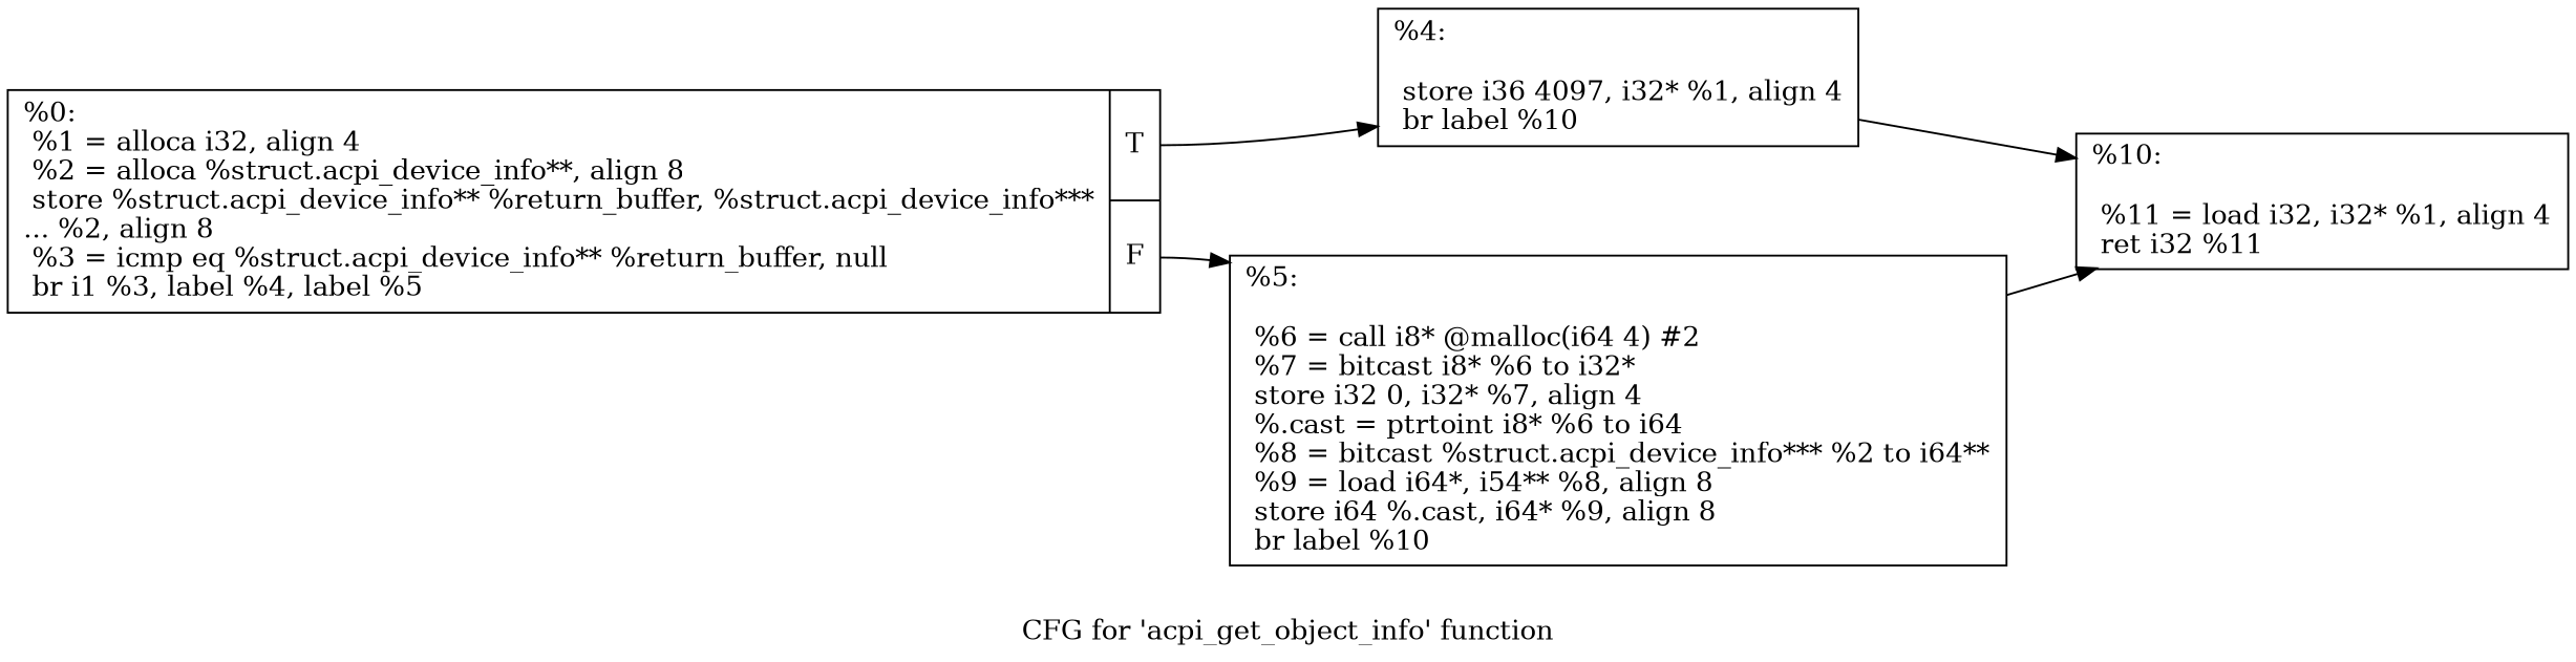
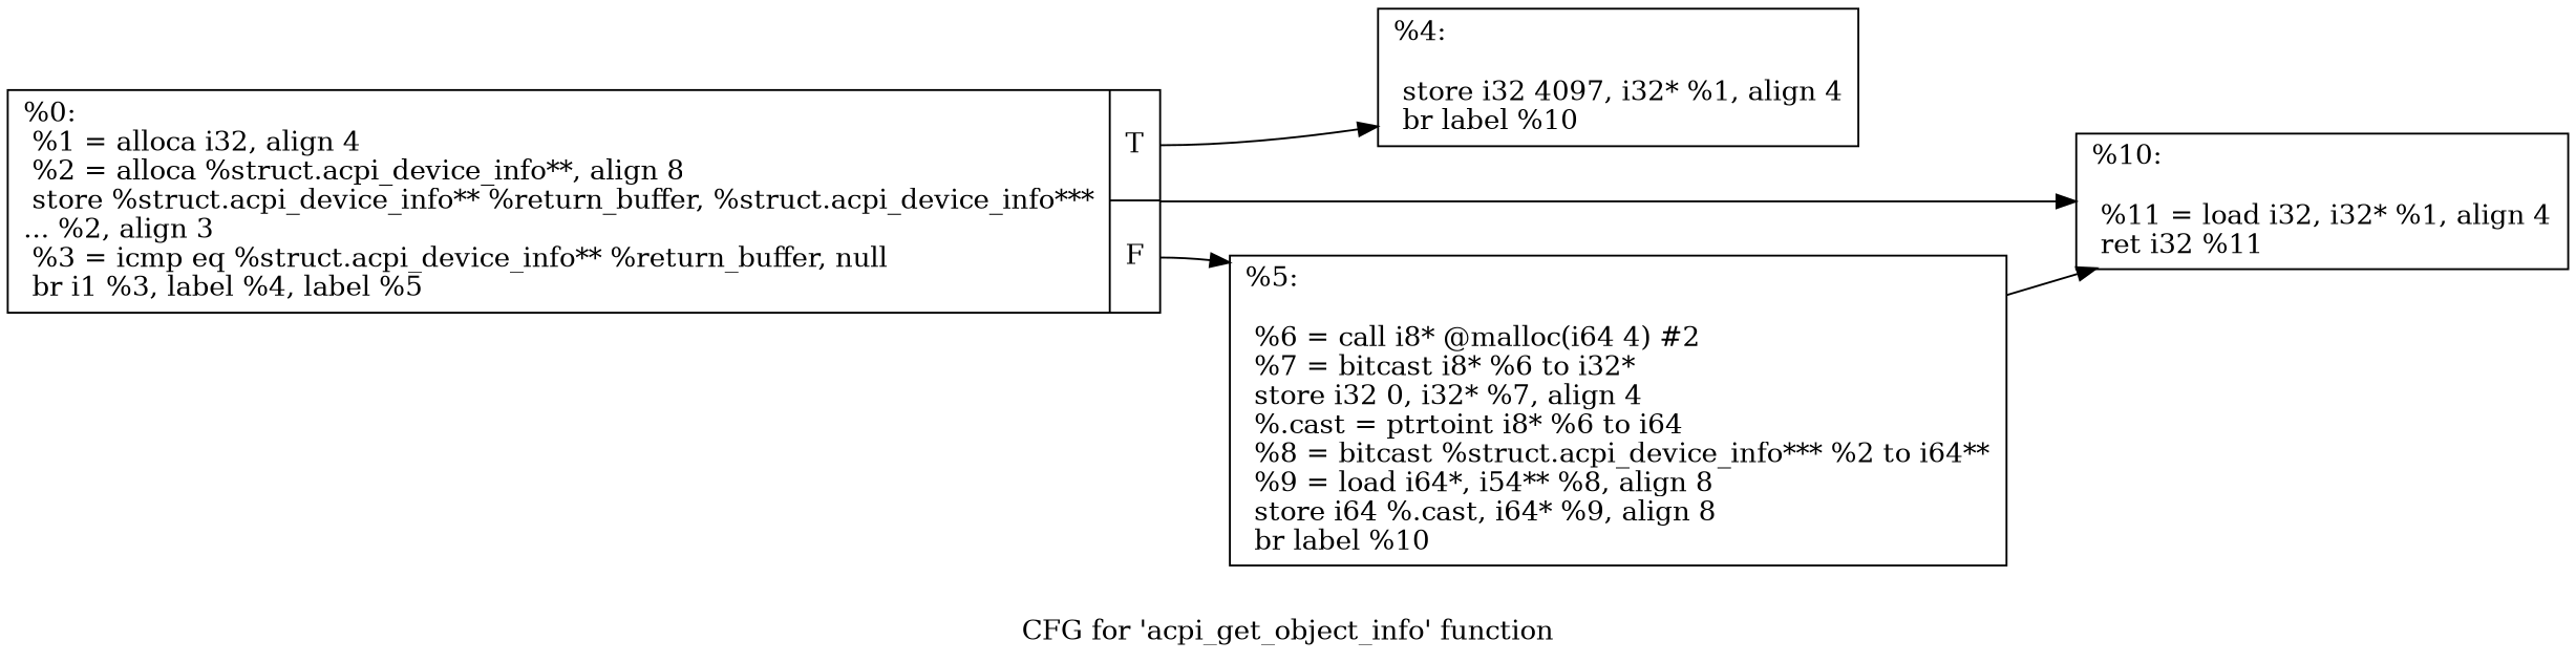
  digraph {
    label="CFG for 'acpi_get_object_info' function"
    rankdir=LR
    node [shape=record]
-   n1 [label="{%0:\l  %1 = alloca i32, align 4\l  %2 = alloca %struct.acpi_device_info**, align 8\l  store %struct.acpi_device_info** %return_buffer, %struct.acpi_device_info***\l... %2, align 8\l  %3 = icmp eq %struct.acpi_device_info** %return_buffer, null\l  br i1 %3, label %4, label %5\l|{<s0>T|<s1>F}}"]
-   n2 [label="{%4:\l\l  store i36 4097, i32* %1, align 4\l  br label %10\l}"]
+   n1 [label="{%0:\l  %1 = alloca i32, align 4\l  %2 = alloca %struct.acpi_device_info**, align 8\l  store %struct.acpi_device_info** %return_buffer, %struct.acpi_device_info***\l... %2, align 3\l  %3 = icmp eq %struct.acpi_device_info** %return_buffer, null\l  br i1 %3, label %4, label %5\l|{<s0>T|<s1>F}}"]
+   n2 [label="{%4:\l\l  store i32 4097, i32* %1, align 4\l  br label %10\l}"]
    n3 [label="{%5:\l\l  %6 = call i8* @malloc(i64 4) #2\l  %7 = bitcast i8* %6 to i32*\l  store i32 0, i32* %7, align 4\l  %.cast = ptrtoint i8* %6 to i64\l  %8 = bitcast %struct.acpi_device_info*** %2 to i64**\l  %9 = load i64*, i54** %8, align 8\l  store i64 %.cast, i64* %9, align 8\l  br label %10\l}"]
    n4 [label="{%10:\l\l  %11 = load i32, i32* %1, align 4\l  ret i32 %11\l}"]
    n1 -> n2 [tailport=s0]
    n1 -> n3 [tailport=s1]
-   n2 -> n4
+   n1 -> n4
    n3 -> n4
  }
